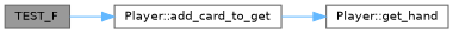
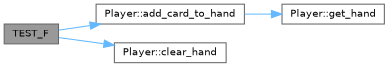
  digraph {
    rankdir=LR
    node [color=grey40 fillcolor=white fontname=Helvetica fontsize=10 shape=box style=filled]
    edge [color=steelblue1 fontname=Helvetica fontsize=10 labelfontname=Helvetica labelfontsize=10 style=solid]
    n1 [color=gray40 fillcolor=grey60 fontcolor=black height=0.2 label=TEST_F width=0.4]
-   n2 [height=0.2 label="Player::add_card_to_get" width=0.4]
+   n2 [height=0.2 label="Player::add_card_to_hand" width=0.4]
+   n3 [height=0.2 label="Player::clear_hand" width=0.4]
    n4 [height=0.2 label="Player::get_hand" width=0.4]
    n1 -> n2
+   n1 -> n3
    n2 -> n4
  }
